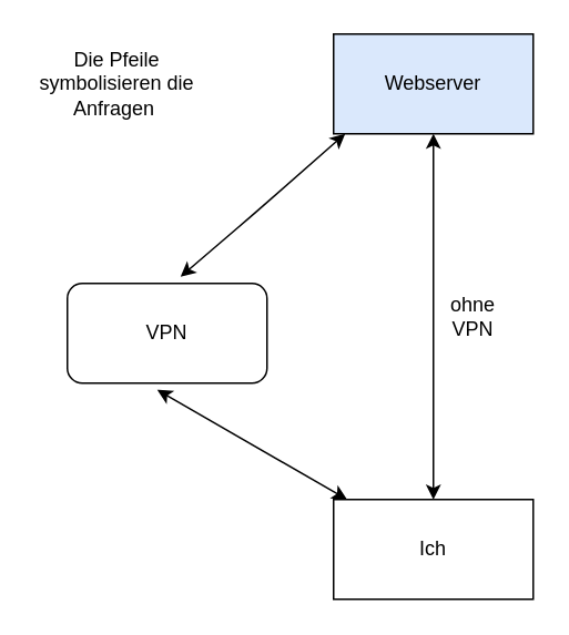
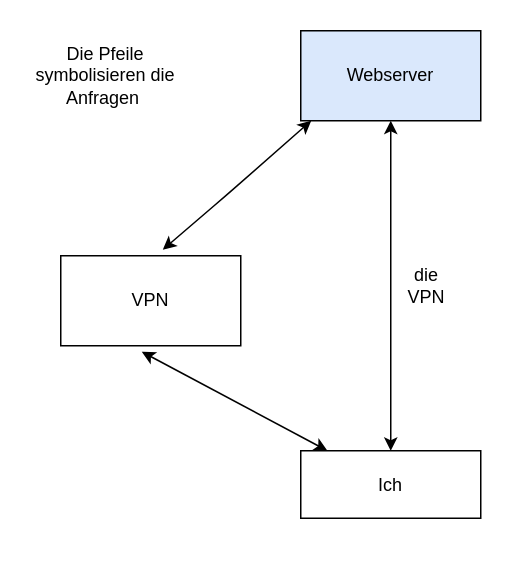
  <mxCell id="0" />
  <mxCell id="1" parent="0" />
- <mxCell id="2" value="VPN" style="whiteSpace=wrap;html=1;rounded=1;" parent="1" vertex="1"><mxGeometry x="40" y="170" width="120" height="60" as="geometry" /></mxCell>
+ <mxCell id="2" value="VPN" style="rounded=0;whiteSpace=wrap;html=1;" parent="1" vertex="1"><mxGeometry x="40" y="170" width="120" height="60" as="geometry" /></mxCell>
  <mxCell id="3" value="Webserver" style="rounded=0;whiteSpace=wrap;html=1;fillColor=#dae8fc;" parent="1" vertex="1"><mxGeometry x="200" y="20" width="120" height="60" as="geometry" /></mxCell>
- <mxCell id="4" value="Ich" style="rounded=0;whiteSpace=wrap;html=1;" parent="1" vertex="1"><mxGeometry x="200" y="300" width="120" height="60" as="geometry" /></mxCell>
- <mxCell id="5" value="ohne VPN" style="text;html=1;strokeColor=none;fillColor=none;align=center;verticalAlign=middle;whiteSpace=wrap;rounded=0;" parent="1" vertex="1"><mxGeometry x="264" y="180" width="40" height="20" as="geometry" /></mxCell>
+ <mxCell id="4" value="Ich" style="rounded=0;whiteSpace=wrap;html=1;" parent="1" vertex="1"><mxGeometry x="200" y="300" width="120" height="45" as="geometry" /></mxCell>
+ <mxCell id="5" value="die VPN" style="text;html=1;strokeColor=none;fillColor=none;align=center;verticalAlign=middle;whiteSpace=wrap;rounded=0;" parent="1" vertex="1"><mxGeometry x="264" y="180" width="40" height="20" as="geometry" /></mxCell>
  <mxCell id="6" value="" style="endArrow=classic;startArrow=classic;html=1;exitX=0.567;exitY=-0.067;exitDx=0;exitDy=0;exitPerimeter=0;entryX=0.058;entryY=1;entryDx=0;entryDy=0;entryPerimeter=0;" parent="1" source="2" target="3" edge="1"><mxGeometry width="50" height="50" relative="1" as="geometry"><mxPoint x="240" y="210" as="sourcePoint" /><mxPoint x="290" y="160" as="targetPoint" /><Array as="points"><mxPoint x="150" y="130" /></Array></mxGeometry></mxCell>
  <mxCell id="7" value="" style="endArrow=classic;startArrow=classic;html=1;exitX=0.45;exitY=1.067;exitDx=0;exitDy=0;exitPerimeter=0;" parent="1" source="2" target="4" edge="1"><mxGeometry width="50" height="50" relative="1" as="geometry"><mxPoint x="240" y="210" as="sourcePoint" /><mxPoint x="290" y="160" as="targetPoint" /></mxGeometry></mxCell>
  <mxCell id="8" value="" style="endArrow=classic;startArrow=classic;html=1;exitX=0.5;exitY=0;exitDx=0;exitDy=0;" parent="1" source="4" target="3" edge="1"><mxGeometry width="50" height="50" relative="1" as="geometry"><mxPoint x="240" y="210" as="sourcePoint" /><mxPoint x="290" y="160" as="targetPoint" /></mxGeometry></mxCell>
  <mxCell id="9" value="Die Pfeile symbolisieren die Anfragen&amp;nbsp;" style="text;html=1;strokeColor=none;fillColor=none;align=center;verticalAlign=middle;whiteSpace=wrap;rounded=0;" vertex="1" parent="1"><mxGeometry x="20" y="20" width="100" height="60" as="geometry" /></mxCell>
